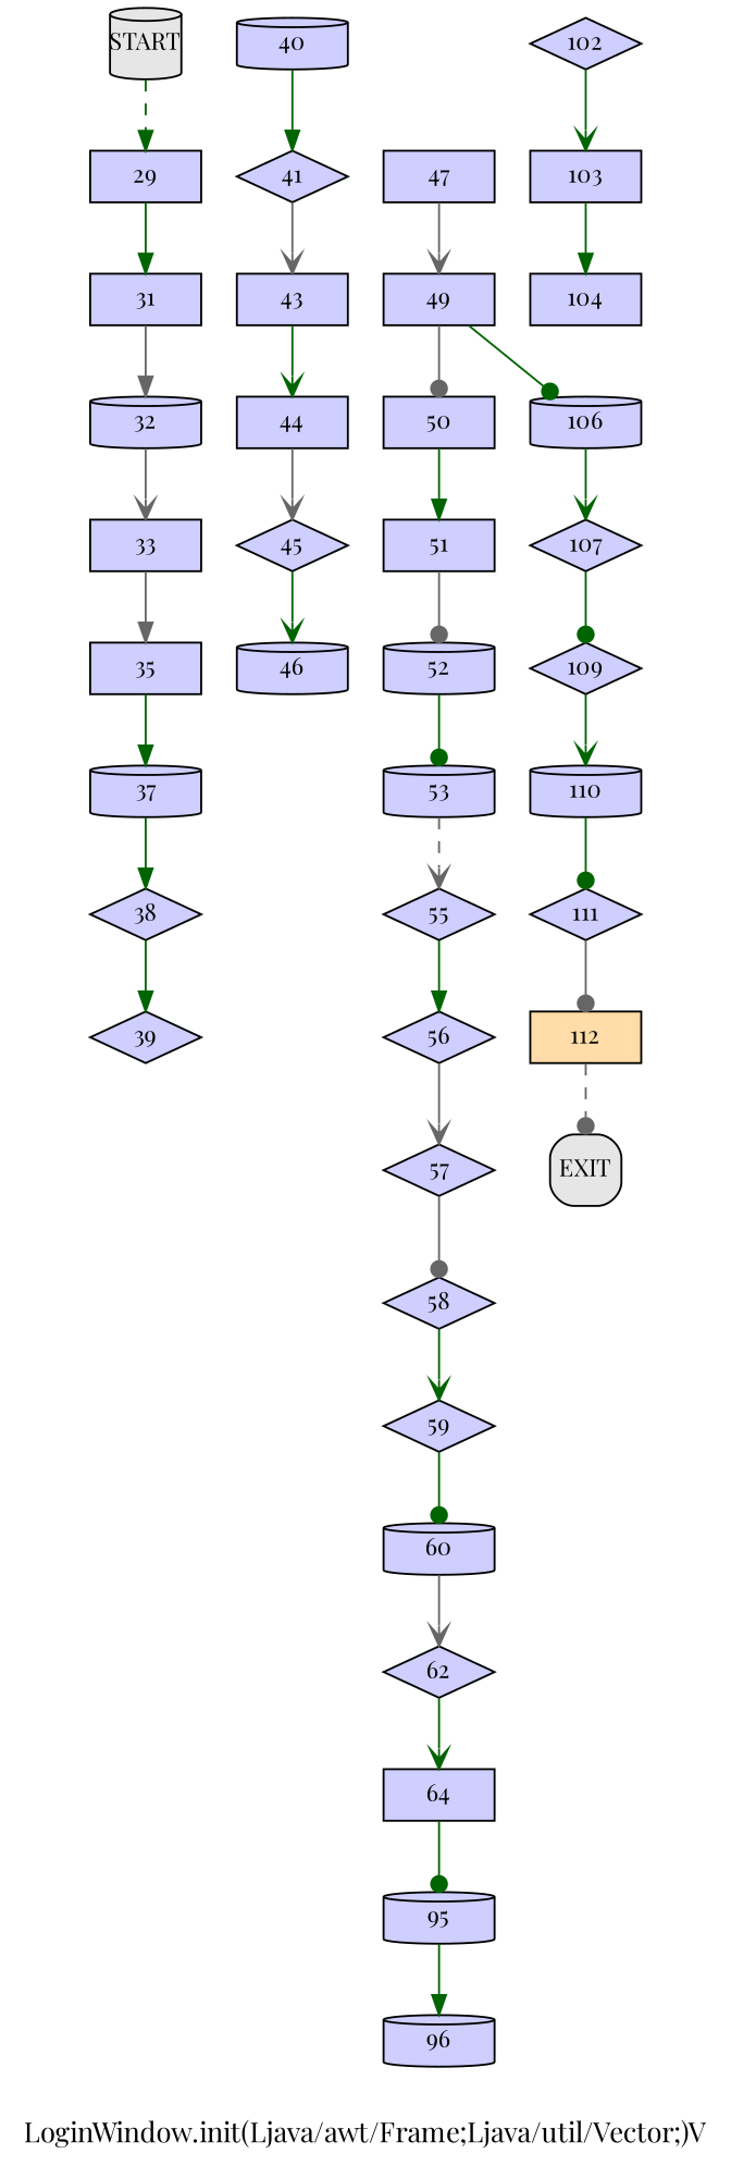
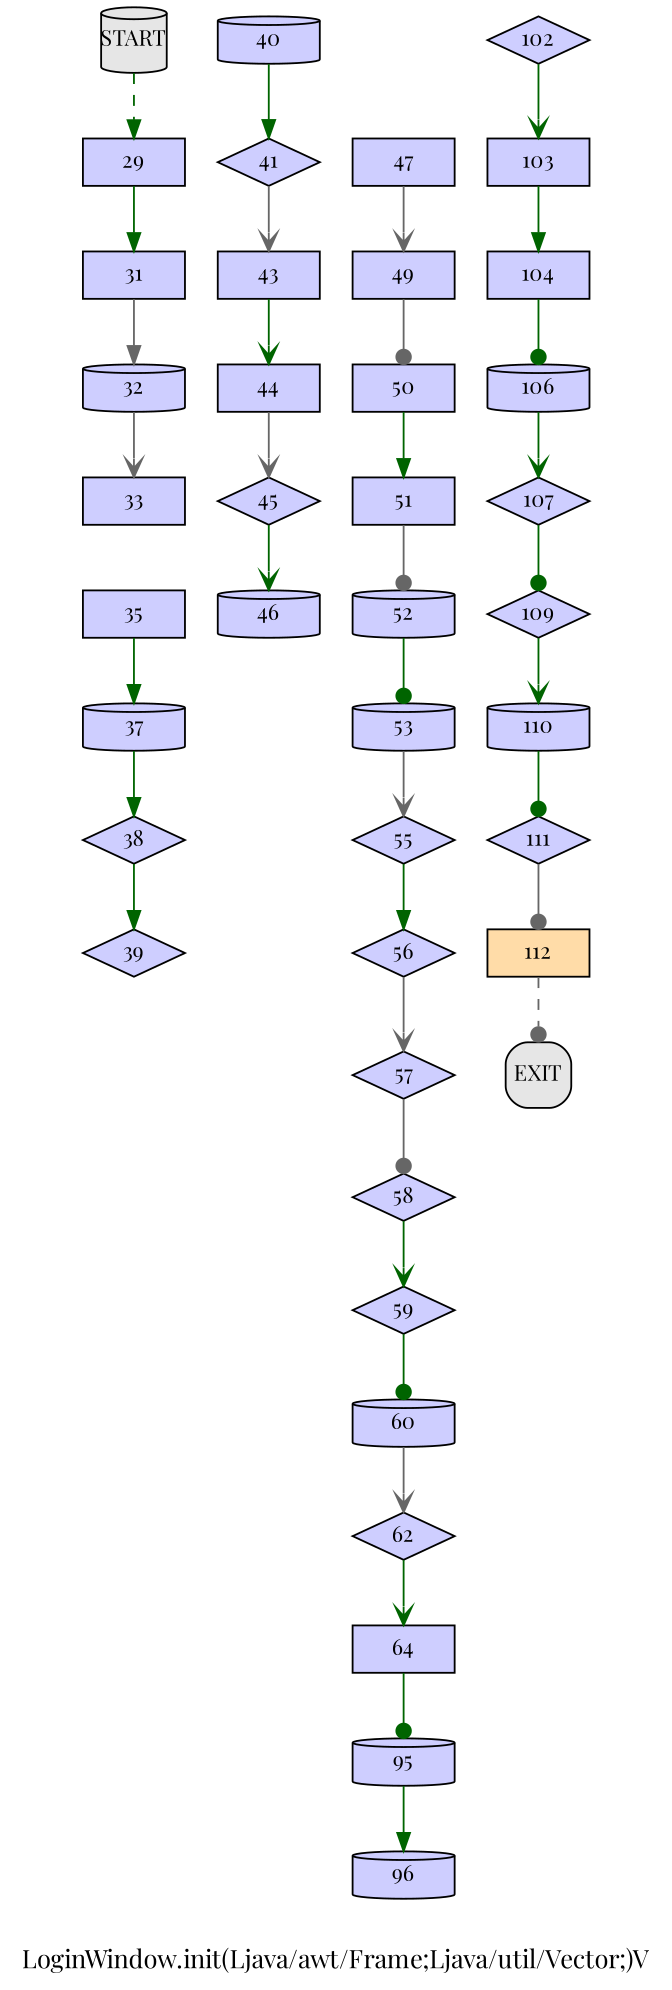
  digraph {
    fontname="Playfair Display"
    label="LoginWindow.init(Ljava/awt/Frame;Ljava/util/Vector;)V"
    node [fillcolor="#CECEFF" fixedsize=true fontname="Playfair Display" fontsize=12 shape=box style=filled]
    edge [arrowhead=vee color=darkgreen fontname="Playfair Display" style=solid]
    n1 [height=0.36 label=29 width=0.78]
    n2 [height=0.36 label=31 width=0.78]
    n3 [height=0.36 label=32 shape=cylinder width=0.78]
    n4 [height=0.36 label=33 width=0.78]
    n5 [height=0.36 label=35 width=0.78]
    n6 [height=0.36 label=37 shape=cylinder width=0.78]
    n7 [height=0.36 label=38 shape=diamond width=0.78]
    n8 [height=0.36 label=39 shape=diamond width=0.78]
    n9 [height=0.36 label=40 shape=cylinder width=0.78]
    n10 [height=0.36 label=41 shape=diamond width=0.78]
    n11 [height=0.36 label=43 width=0.78]
    n12 [height=0.36 label=44 width=0.78]
    n13 [height=0.36 label=45 shape=diamond width=0.78]
    n14 [height=0.36 label=46 shape=cylinder width=0.78]
    n15 [height=0.36 label=47 width=0.78]
    n16 [height=0.36 label=49 width=0.78]
    n17 [height=0.36 label=50 width=0.78]
    n18 [height=0.36 label=51 width=0.78]
    n19 [height=0.36 label=52 shape=cylinder width=0.78]
    n20 [height=0.36 label=53 shape=cylinder width=0.78]
    n21 [height=0.36 label=55 shape=diamond width=0.78]
    n22 [height=0.36 label=56 shape=diamond width=0.78]
    n23 [height=0.36 label=57 shape=diamond width=0.78]
    n24 [height=0.36 label=58 shape=diamond width=0.78]
    n25 [height=0.36 label=59 shape=diamond width=0.78]
    n26 [height=0.36 label=60 shape=cylinder width=0.78]
    n27 [height=0.36 label=62 shape=diamond width=0.78]
    n28 [height=0.36 label=64 width=0.78]
    n29 [height=0.36 label=95 shape=cylinder width=0.78]
    n30 [height=0.36 label=96 shape=cylinder width=0.78]
    n31 [height=0.36 label=102 shape=diamond width=0.78]
    n32 [height=0.36 label=103 width=0.78]
    n33 [height=0.36 label=104 width=0.78]
    n34 [height=0.36 label=106 shape=cylinder width=0.78]
    n35 [height=0.36 label=107 shape=diamond width=0.78]
    n36 [height=0.36 label=109 shape=diamond width=0.78]
    n37 [height=0.36 label=110 shape=cylinder width=0.78]
    n38 [height=0.36 label=111 shape=diamond width=0.78]
    n39 [fillcolor="#FFDCA8" height=0.36 label=112 width=0.78]
    n40 [fillcolor="#E6E6E6" height=0.5 label=EXIT style="filled, rounded" width=0.5]
    n41 [fillcolor="#E6E6E6" height=0.5 label=START shape=cylinder style="filled, rounded" width=0.5]
    n1 -> n2 [arrowhead=normal]
    n2 -> n3 [arrowhead=normal color=gray40]
    n3 -> n4 [color=gray40]
-   n4 -> n5 [arrowhead=normal color=gray40]
    n5 -> n6 [arrowhead=normal]
    n6 -> n7 [arrowhead=normal]
    n7 -> n8 [arrowhead=normal]
    n9 -> n10 [arrowhead=normal]
    n10 -> n11 [color=gray40]
    n11 -> n12
    n12 -> n13 [color=gray40]
    n13 -> n14
    n15 -> n16 [color=gray40]
    n16 -> n17 [arrowhead=dot color=gray40]
    n17 -> n18 [arrowhead=normal]
    n18 -> n19 [arrowhead=dot color=gray40]
    n19 -> n20 [arrowhead=dot]
-   n20 -> n21 [color=gray40 style=dashed]
+   n20 -> n21 [color=gray40]
    n21 -> n22 [arrowhead=normal]
    n22 -> n23 [color=gray40]
    n23 -> n24 [arrowhead=dot color=gray40]
    n24 -> n25
    n25 -> n26 [arrowhead=dot]
    n26 -> n27 [color=gray40]
    n27 -> n28
    n28 -> n29 [arrowhead=dot]
    n29 -> n30 [arrowhead=normal]
    n31 -> n32
    n32 -> n33 [arrowhead=normal]
-   n16 -> n34 [arrowhead=dot]
+   n33 -> n34 [arrowhead=dot]
    n34 -> n35
    n35 -> n36 [arrowhead=dot]
    n36 -> n37
    n37 -> n38 [arrowhead=dot]
    n38 -> n39 [arrowhead=dot color=gray40]
    n39 -> n40 [arrowhead=dot color=gray40 style=dashed]
    n41 -> n1 [arrowhead=normal style=dashed]
  }
